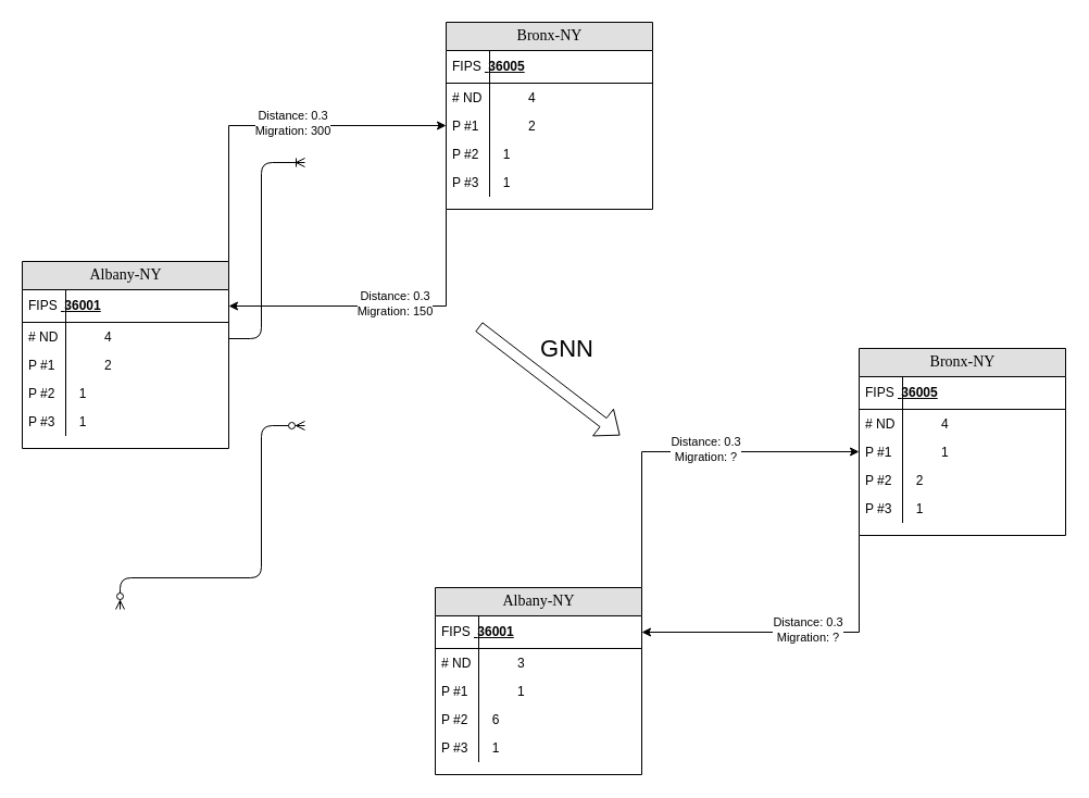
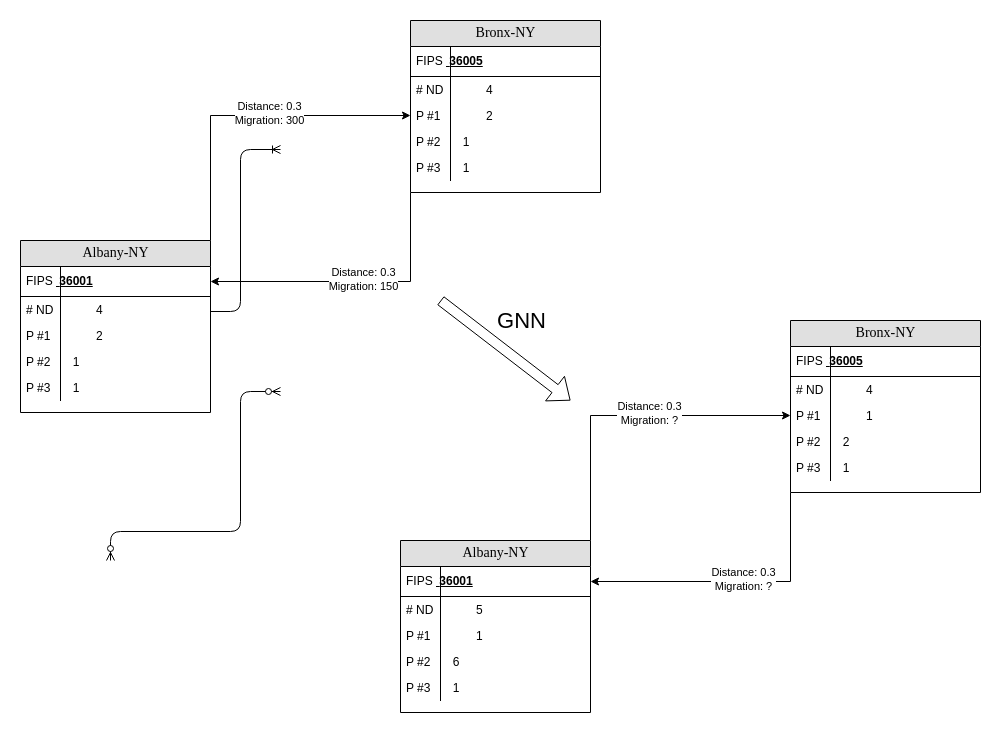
  <mxCell id="0" />
  <mxCell id="1" parent="0" />
  <mxCell id="2" value="" style="edgeStyle=orthogonalEdgeStyle;html=1;endArrow=ERoneToMany;startArrow=ERmandOne;labelBackgroundColor=none;fontFamily=Verdana;fontSize=14;entryX=0;entryY=0.5;exitX=0;exitY=0.5;" parent="1" edge="1"><mxGeometry width="100" height="100" relative="1" as="geometry"><mxPoint x="90" y="340" as="sourcePoint" /><mxPoint x="280" y="149" as="targetPoint" /><Array as="points"><mxPoint x="240" y="311" /><mxPoint x="240" y="149" /></Array></mxGeometry></mxCell>
  <mxCell id="3" value="" style="edgeStyle=orthogonalEdgeStyle;html=1;endArrow=ERzeroToMany;endFill=1;startArrow=ERzeroToMany;labelBackgroundColor=none;fontFamily=Verdana;fontSize=14;entryX=0;entryY=0.5;exitX=0;exitY=0.5;" parent="1" edge="1"><mxGeometry width="100" height="100" relative="1" as="geometry"><mxPoint x="110" y="560" as="sourcePoint" /><mxPoint x="280" y="391" as="targetPoint" /><Array as="points"><mxPoint x="240" y="531" /><mxPoint x="240" y="391" /></Array></mxGeometry></mxCell>
  <mxCell id="4" style="edgeStyle=orthogonalEdgeStyle;rounded=0;orthogonalLoop=1;jettySize=auto;html=1;exitX=1;exitY=0;exitDx=0;exitDy=0;entryX=0;entryY=0.5;entryDx=0;entryDy=0;" edge="1" parent="1" source="6" target="24"><mxGeometry relative="1" as="geometry" /></mxCell>
  <mxCell id="5" value="Distance: 0.3&lt;br&gt;Migration: 300" style="edgeLabel;html=1;align=center;verticalAlign=middle;resizable=0;points=[];" vertex="1" connectable="0" parent="4"><mxGeometry x="0.135" y="3" relative="1" as="geometry"><mxPoint x="-1" as="offset" /></mxGeometry></mxCell>
  <mxCell id="6" value="Albany-NY" style="swimlane;html=1;fontStyle=0;childLayout=stackLayout;horizontal=1;startSize=26;fillColor=#e0e0e0;horizontalStack=0;resizeParent=1;resizeLast=0;collapsible=1;marginBottom=0;swimlaneFillColor=#ffffff;align=center;rounded=0;shadow=0;comic=0;labelBackgroundColor=none;strokeWidth=1;fontFamily=Verdana;fontSize=14" parent="1" vertex="1"><mxGeometry x="20" y="240" width="190" height="172" as="geometry" /></mxCell>
  <mxCell id="7" value="&lt;span style=&quot;white-space: pre;&quot;&gt; &lt;/span&gt;36001" style="shape=partialRectangle;top=0;left=0;right=0;bottom=1;html=1;align=left;verticalAlign=middle;fillColor=none;spacingLeft=34;spacingRight=4;whiteSpace=wrap;overflow=hidden;rotatable=0;points=[[0,0.5],[1,0.5]];portConstraint=eastwest;dropTarget=0;fontStyle=5;" parent="6" vertex="1"><mxGeometry y="26" width="190" height="30" as="geometry" /></mxCell>
  <mxCell id="8" value="FIPS" style="shape=partialRectangle;top=0;left=0;bottom=0;html=1;fillColor=none;align=left;verticalAlign=middle;spacingLeft=4;spacingRight=4;whiteSpace=wrap;overflow=hidden;rotatable=0;points=[];portConstraint=eastwest;part=1;" parent="7" vertex="1" connectable="0"><mxGeometry width="40" height="30" as="geometry" /></mxCell>
  <mxCell id="9" value="&lt;blockquote style=&quot;margin: 0 0 0 40px; border: none; padding: 0px;&quot;&gt;4&lt;/blockquote&gt;" style="shape=partialRectangle;top=0;left=0;right=0;bottom=0;html=1;align=left;verticalAlign=top;fillColor=none;spacingLeft=34;spacingRight=4;whiteSpace=wrap;overflow=hidden;rotatable=0;points=[[0,0.5],[1,0.5]];portConstraint=eastwest;dropTarget=0;" parent="6" vertex="1"><mxGeometry y="56" width="190" height="26" as="geometry" /></mxCell>
  <mxCell id="10" value="# ND" style="shape=partialRectangle;top=0;left=0;bottom=0;html=1;fillColor=none;align=left;verticalAlign=top;spacingLeft=4;spacingRight=4;whiteSpace=wrap;overflow=hidden;rotatable=0;points=[];portConstraint=eastwest;part=1;" parent="9" vertex="1" connectable="0"><mxGeometry width="40" height="26" as="geometry" /></mxCell>
  <mxCell id="11" value="&lt;blockquote style=&quot;margin: 0 0 0 40px; border: none; padding: 0px;&quot;&gt;2&lt;/blockquote&gt;" style="shape=partialRectangle;top=0;left=0;right=0;bottom=0;html=1;align=left;verticalAlign=top;fillColor=none;spacingLeft=34;spacingRight=4;whiteSpace=wrap;overflow=hidden;rotatable=0;points=[[0,0.5],[1,0.5]];portConstraint=eastwest;dropTarget=0;" parent="6" vertex="1"><mxGeometry y="82" width="190" height="26" as="geometry" /></mxCell>
  <mxCell id="12" value="P #1" style="shape=partialRectangle;top=0;left=0;bottom=0;html=1;fillColor=none;align=left;verticalAlign=top;spacingLeft=4;spacingRight=4;whiteSpace=wrap;overflow=hidden;rotatable=0;points=[];portConstraint=eastwest;part=1;" parent="11" vertex="1" connectable="0"><mxGeometry width="40" height="26" as="geometry" /></mxCell>
  <mxCell id="13" value="&lt;span style=&quot;white-space: pre;&quot;&gt; &lt;/span&gt;&amp;nbsp; &amp;nbsp; 1&lt;br&gt;&lt;span style=&quot;white-space: pre;&quot;&gt;&lt;/span&gt;" style="shape=partialRectangle;top=0;left=0;right=0;bottom=0;html=1;align=left;verticalAlign=top;fillColor=none;spacingLeft=34;spacingRight=4;whiteSpace=wrap;overflow=hidden;rotatable=0;points=[[0,0.5],[1,0.5]];portConstraint=eastwest;dropTarget=0;" parent="6" vertex="1"><mxGeometry y="108" width="190" height="26" as="geometry" /></mxCell>
  <mxCell id="14" value="P #2" style="shape=partialRectangle;top=0;left=0;bottom=0;html=1;fillColor=none;align=left;verticalAlign=top;spacingLeft=4;spacingRight=4;whiteSpace=wrap;overflow=hidden;rotatable=0;points=[];portConstraint=eastwest;part=1;" parent="13" vertex="1" connectable="0"><mxGeometry width="40" height="26" as="geometry" /></mxCell>
  <mxCell id="15" value="&lt;span style=&quot;white-space: pre;&quot;&gt; &lt;/span&gt;&amp;nbsp; &amp;nbsp; 1" style="shape=partialRectangle;top=0;left=0;right=0;bottom=0;html=1;align=left;verticalAlign=top;fillColor=none;spacingLeft=34;spacingRight=4;whiteSpace=wrap;overflow=hidden;rotatable=0;points=[[0,0.5],[1,0.5]];portConstraint=eastwest;dropTarget=0;" parent="6" vertex="1"><mxGeometry y="134" width="190" height="26" as="geometry" /></mxCell>
  <mxCell id="16" value="P #3" style="shape=partialRectangle;top=0;left=0;bottom=0;html=1;fillColor=none;align=left;verticalAlign=top;spacingLeft=4;spacingRight=4;whiteSpace=wrap;overflow=hidden;rotatable=0;points=[];portConstraint=eastwest;part=1;" parent="15" vertex="1" connectable="0"><mxGeometry width="40" height="26" as="geometry" /></mxCell>
  <mxCell id="17" style="edgeStyle=orthogonalEdgeStyle;rounded=0;orthogonalLoop=1;jettySize=auto;html=1;exitX=0;exitY=1;exitDx=0;exitDy=0;entryX=1;entryY=0.5;entryDx=0;entryDy=0;" edge="1" parent="1" source="19" target="7"><mxGeometry relative="1" as="geometry" /></mxCell>
  <mxCell id="18" value="Distance: 0.3&lt;br&gt;Migration: 150" style="edgeLabel;html=1;align=center;verticalAlign=middle;resizable=0;points=[];" vertex="1" connectable="0" parent="17"><mxGeometry x="-0.043" y="-3" relative="1" as="geometry"><mxPoint x="1" as="offset" /></mxGeometry></mxCell>
  <mxCell id="19" value="Bronx-NY" style="swimlane;html=1;fontStyle=0;childLayout=stackLayout;horizontal=1;startSize=26;fillColor=#e0e0e0;horizontalStack=0;resizeParent=1;resizeLast=0;collapsible=1;marginBottom=0;swimlaneFillColor=#ffffff;align=center;rounded=0;shadow=0;comic=0;labelBackgroundColor=none;strokeWidth=1;fontFamily=Verdana;fontSize=14" vertex="1" parent="1"><mxGeometry x="410" y="20" width="190" height="172" as="geometry" /></mxCell>
  <mxCell id="20" value="&lt;span style=&quot;white-space: pre;&quot;&gt; &lt;/span&gt;36005" style="shape=partialRectangle;top=0;left=0;right=0;bottom=1;html=1;align=left;verticalAlign=middle;fillColor=none;spacingLeft=34;spacingRight=4;whiteSpace=wrap;overflow=hidden;rotatable=0;points=[[0,0.5],[1,0.5]];portConstraint=eastwest;dropTarget=0;fontStyle=5;" vertex="1" parent="19"><mxGeometry y="26" width="190" height="30" as="geometry" /></mxCell>
  <mxCell id="21" value="FIPS" style="shape=partialRectangle;top=0;left=0;bottom=0;html=1;fillColor=none;align=left;verticalAlign=middle;spacingLeft=4;spacingRight=4;whiteSpace=wrap;overflow=hidden;rotatable=0;points=[];portConstraint=eastwest;part=1;" vertex="1" connectable="0" parent="20"><mxGeometry width="40" height="30" as="geometry" /></mxCell>
  <mxCell id="22" value="&lt;blockquote style=&quot;margin: 0 0 0 40px; border: none; padding: 0px;&quot;&gt;4&lt;/blockquote&gt;" style="shape=partialRectangle;top=0;left=0;right=0;bottom=0;html=1;align=left;verticalAlign=top;fillColor=none;spacingLeft=34;spacingRight=4;whiteSpace=wrap;overflow=hidden;rotatable=0;points=[[0,0.5],[1,0.5]];portConstraint=eastwest;dropTarget=0;" vertex="1" parent="19"><mxGeometry y="56" width="190" height="26" as="geometry" /></mxCell>
  <mxCell id="23" value="# ND" style="shape=partialRectangle;top=0;left=0;bottom=0;html=1;fillColor=none;align=left;verticalAlign=top;spacingLeft=4;spacingRight=4;whiteSpace=wrap;overflow=hidden;rotatable=0;points=[];portConstraint=eastwest;part=1;" vertex="1" connectable="0" parent="22"><mxGeometry width="40" height="26" as="geometry" /></mxCell>
  <mxCell id="24" value="&lt;blockquote style=&quot;margin: 0 0 0 40px; border: none; padding: 0px;&quot;&gt;2&lt;/blockquote&gt;" style="shape=partialRectangle;top=0;left=0;right=0;bottom=0;html=1;align=left;verticalAlign=top;fillColor=none;spacingLeft=34;spacingRight=4;whiteSpace=wrap;overflow=hidden;rotatable=0;points=[[0,0.5],[1,0.5]];portConstraint=eastwest;dropTarget=0;" vertex="1" parent="19"><mxGeometry y="82" width="190" height="26" as="geometry" /></mxCell>
  <mxCell id="25" value="P #1" style="shape=partialRectangle;top=0;left=0;bottom=0;html=1;fillColor=none;align=left;verticalAlign=top;spacingLeft=4;spacingRight=4;whiteSpace=wrap;overflow=hidden;rotatable=0;points=[];portConstraint=eastwest;part=1;" vertex="1" connectable="0" parent="24"><mxGeometry width="40" height="26" as="geometry" /></mxCell>
  <mxCell id="26" value="&lt;span style=&quot;white-space: pre;&quot;&gt; &lt;/span&gt;&amp;nbsp; &amp;nbsp; 1&lt;br&gt;&lt;span style=&quot;white-space: pre;&quot;&gt;&lt;/span&gt;" style="shape=partialRectangle;top=0;left=0;right=0;bottom=0;html=1;align=left;verticalAlign=top;fillColor=none;spacingLeft=34;spacingRight=4;whiteSpace=wrap;overflow=hidden;rotatable=0;points=[[0,0.5],[1,0.5]];portConstraint=eastwest;dropTarget=0;" vertex="1" parent="19"><mxGeometry y="108" width="190" height="26" as="geometry" /></mxCell>
  <mxCell id="27" value="P #2" style="shape=partialRectangle;top=0;left=0;bottom=0;html=1;fillColor=none;align=left;verticalAlign=top;spacingLeft=4;spacingRight=4;whiteSpace=wrap;overflow=hidden;rotatable=0;points=[];portConstraint=eastwest;part=1;" vertex="1" connectable="0" parent="26"><mxGeometry width="40" height="26" as="geometry" /></mxCell>
  <mxCell id="28" value="&lt;span style=&quot;white-space: pre;&quot;&gt; &lt;/span&gt;&amp;nbsp; &amp;nbsp; 1" style="shape=partialRectangle;top=0;left=0;right=0;bottom=0;html=1;align=left;verticalAlign=top;fillColor=none;spacingLeft=34;spacingRight=4;whiteSpace=wrap;overflow=hidden;rotatable=0;points=[[0,0.5],[1,0.5]];portConstraint=eastwest;dropTarget=0;" vertex="1" parent="19"><mxGeometry y="134" width="190" height="26" as="geometry" /></mxCell>
  <mxCell id="29" value="P #3" style="shape=partialRectangle;top=0;left=0;bottom=0;html=1;fillColor=none;align=left;verticalAlign=top;spacingLeft=4;spacingRight=4;whiteSpace=wrap;overflow=hidden;rotatable=0;points=[];portConstraint=eastwest;part=1;" vertex="1" connectable="0" parent="28"><mxGeometry width="40" height="26" as="geometry" /></mxCell>
  <mxCell id="30" style="edgeStyle=orthogonalEdgeStyle;rounded=0;orthogonalLoop=1;jettySize=auto;html=1;exitX=1;exitY=0;exitDx=0;exitDy=0;entryX=0;entryY=0.5;entryDx=0;entryDy=0;" edge="1" parent="1" source="32" target="50"><mxGeometry relative="1" as="geometry" /></mxCell>
  <mxCell id="31" value="Distance: 0.3&lt;br&gt;Migration: ?" style="edgeLabel;html=1;align=center;verticalAlign=middle;resizable=0;points=[];" vertex="1" connectable="0" parent="30"><mxGeometry x="0.135" y="3" relative="1" as="geometry"><mxPoint x="-1" as="offset" /></mxGeometry></mxCell>
  <mxCell id="32" value="Albany-NY" style="swimlane;html=1;fontStyle=0;childLayout=stackLayout;horizontal=1;startSize=26;fillColor=#e0e0e0;horizontalStack=0;resizeParent=1;resizeLast=0;collapsible=1;marginBottom=0;swimlaneFillColor=#ffffff;align=center;rounded=0;shadow=0;comic=0;labelBackgroundColor=none;strokeWidth=1;fontFamily=Verdana;fontSize=14" vertex="1" parent="1"><mxGeometry x="400" y="540" width="190" height="172" as="geometry" /></mxCell>
  <mxCell id="33" value="&lt;span style=&quot;white-space: pre;&quot;&gt; &lt;/span&gt;36001" style="shape=partialRectangle;top=0;left=0;right=0;bottom=1;html=1;align=left;verticalAlign=middle;fillColor=none;spacingLeft=34;spacingRight=4;whiteSpace=wrap;overflow=hidden;rotatable=0;points=[[0,0.5],[1,0.5]];portConstraint=eastwest;dropTarget=0;fontStyle=5;" vertex="1" parent="32"><mxGeometry y="26" width="190" height="30" as="geometry" /></mxCell>
  <mxCell id="34" value="FIPS" style="shape=partialRectangle;top=0;left=0;bottom=0;html=1;fillColor=none;align=left;verticalAlign=middle;spacingLeft=4;spacingRight=4;whiteSpace=wrap;overflow=hidden;rotatable=0;points=[];portConstraint=eastwest;part=1;" vertex="1" connectable="0" parent="33"><mxGeometry width="40" height="30" as="geometry" /></mxCell>
- <mxCell id="35" value="&lt;blockquote style=&quot;margin: 0 0 0 40px; border: none; padding: 0px;&quot;&gt;3&lt;/blockquote&gt;" style="shape=partialRectangle;top=0;left=0;right=0;bottom=0;html=1;align=left;verticalAlign=top;fillColor=none;spacingLeft=34;spacingRight=4;whiteSpace=wrap;overflow=hidden;rotatable=0;points=[[0,0.5],[1,0.5]];portConstraint=eastwest;dropTarget=0;" vertex="1" parent="32"><mxGeometry y="56" width="190" height="26" as="geometry" /></mxCell>
+ <mxCell id="35" value="&lt;blockquote style=&quot;margin: 0 0 0 40px; border: none; padding: 0px;&quot;&gt;5&lt;/blockquote&gt;" style="shape=partialRectangle;top=0;left=0;right=0;bottom=0;html=1;align=left;verticalAlign=top;fillColor=none;spacingLeft=34;spacingRight=4;whiteSpace=wrap;overflow=hidden;rotatable=0;points=[[0,0.5],[1,0.5]];portConstraint=eastwest;dropTarget=0;" vertex="1" parent="32"><mxGeometry y="56" width="190" height="26" as="geometry" /></mxCell>
  <mxCell id="36" value="# ND" style="shape=partialRectangle;top=0;left=0;bottom=0;html=1;fillColor=none;align=left;verticalAlign=top;spacingLeft=4;spacingRight=4;whiteSpace=wrap;overflow=hidden;rotatable=0;points=[];portConstraint=eastwest;part=1;" vertex="1" connectable="0" parent="35"><mxGeometry width="40" height="26" as="geometry" /></mxCell>
  <mxCell id="37" value="&lt;blockquote style=&quot;margin: 0 0 0 40px; border: none; padding: 0px;&quot;&gt;1&lt;/blockquote&gt;" style="shape=partialRectangle;top=0;left=0;right=0;bottom=0;html=1;align=left;verticalAlign=top;fillColor=none;spacingLeft=34;spacingRight=4;whiteSpace=wrap;overflow=hidden;rotatable=0;points=[[0,0.5],[1,0.5]];portConstraint=eastwest;dropTarget=0;" vertex="1" parent="32"><mxGeometry y="82" width="190" height="26" as="geometry" /></mxCell>
  <mxCell id="38" value="P #1" style="shape=partialRectangle;top=0;left=0;bottom=0;html=1;fillColor=none;align=left;verticalAlign=top;spacingLeft=4;spacingRight=4;whiteSpace=wrap;overflow=hidden;rotatable=0;points=[];portConstraint=eastwest;part=1;" vertex="1" connectable="0" parent="37"><mxGeometry width="40" height="26" as="geometry" /></mxCell>
  <mxCell id="39" value="&lt;span style=&quot;white-space: pre;&quot;&gt; &lt;/span&gt;&amp;nbsp; &amp;nbsp; 6&lt;br&gt;&lt;span style=&quot;white-space: pre;&quot;&gt;&lt;/span&gt;" style="shape=partialRectangle;top=0;left=0;right=0;bottom=0;html=1;align=left;verticalAlign=top;fillColor=none;spacingLeft=34;spacingRight=4;whiteSpace=wrap;overflow=hidden;rotatable=0;points=[[0,0.5],[1,0.5]];portConstraint=eastwest;dropTarget=0;" vertex="1" parent="32"><mxGeometry y="108" width="190" height="26" as="geometry" /></mxCell>
  <mxCell id="40" value="P #2" style="shape=partialRectangle;top=0;left=0;bottom=0;html=1;fillColor=none;align=left;verticalAlign=top;spacingLeft=4;spacingRight=4;whiteSpace=wrap;overflow=hidden;rotatable=0;points=[];portConstraint=eastwest;part=1;" vertex="1" connectable="0" parent="39"><mxGeometry width="40" height="26" as="geometry" /></mxCell>
  <mxCell id="41" value="&lt;span style=&quot;white-space: pre;&quot;&gt; &lt;/span&gt;&amp;nbsp; &amp;nbsp; 1" style="shape=partialRectangle;top=0;left=0;right=0;bottom=0;html=1;align=left;verticalAlign=top;fillColor=none;spacingLeft=34;spacingRight=4;whiteSpace=wrap;overflow=hidden;rotatable=0;points=[[0,0.5],[1,0.5]];portConstraint=eastwest;dropTarget=0;" vertex="1" parent="32"><mxGeometry y="134" width="190" height="26" as="geometry" /></mxCell>
  <mxCell id="42" value="P #3" style="shape=partialRectangle;top=0;left=0;bottom=0;html=1;fillColor=none;align=left;verticalAlign=top;spacingLeft=4;spacingRight=4;whiteSpace=wrap;overflow=hidden;rotatable=0;points=[];portConstraint=eastwest;part=1;" vertex="1" connectable="0" parent="41"><mxGeometry width="40" height="26" as="geometry" /></mxCell>
  <mxCell id="43" style="edgeStyle=orthogonalEdgeStyle;rounded=0;orthogonalLoop=1;jettySize=auto;html=1;exitX=0;exitY=1;exitDx=0;exitDy=0;entryX=1;entryY=0.5;entryDx=0;entryDy=0;" edge="1" parent="1" source="45" target="33"><mxGeometry relative="1" as="geometry" /></mxCell>
  <mxCell id="44" value="Distance: 0.3&lt;br&gt;Migration: ?" style="edgeLabel;html=1;align=center;verticalAlign=middle;resizable=0;points=[];" vertex="1" connectable="0" parent="43"><mxGeometry x="-0.043" y="-3" relative="1" as="geometry"><mxPoint x="1" as="offset" /></mxGeometry></mxCell>
  <mxCell id="45" value="Bronx-NY" style="swimlane;html=1;fontStyle=0;childLayout=stackLayout;horizontal=1;startSize=26;fillColor=#e0e0e0;horizontalStack=0;resizeParent=1;resizeLast=0;collapsible=1;marginBottom=0;swimlaneFillColor=#ffffff;align=center;rounded=0;shadow=0;comic=0;labelBackgroundColor=none;strokeWidth=1;fontFamily=Verdana;fontSize=14" vertex="1" parent="1"><mxGeometry x="790" y="320" width="190" height="172" as="geometry" /></mxCell>
  <mxCell id="46" value="&lt;span style=&quot;white-space: pre;&quot;&gt; &lt;/span&gt;36005" style="shape=partialRectangle;top=0;left=0;right=0;bottom=1;html=1;align=left;verticalAlign=middle;fillColor=none;spacingLeft=34;spacingRight=4;whiteSpace=wrap;overflow=hidden;rotatable=0;points=[[0,0.5],[1,0.5]];portConstraint=eastwest;dropTarget=0;fontStyle=5;" vertex="1" parent="45"><mxGeometry y="26" width="190" height="30" as="geometry" /></mxCell>
  <mxCell id="47" value="FIPS" style="shape=partialRectangle;top=0;left=0;bottom=0;html=1;fillColor=none;align=left;verticalAlign=middle;spacingLeft=4;spacingRight=4;whiteSpace=wrap;overflow=hidden;rotatable=0;points=[];portConstraint=eastwest;part=1;" vertex="1" connectable="0" parent="46"><mxGeometry width="40" height="30" as="geometry" /></mxCell>
  <mxCell id="48" value="&lt;blockquote style=&quot;margin: 0 0 0 40px; border: none; padding: 0px;&quot;&gt;4&lt;/blockquote&gt;" style="shape=partialRectangle;top=0;left=0;right=0;bottom=0;html=1;align=left;verticalAlign=top;fillColor=none;spacingLeft=34;spacingRight=4;whiteSpace=wrap;overflow=hidden;rotatable=0;points=[[0,0.5],[1,0.5]];portConstraint=eastwest;dropTarget=0;" vertex="1" parent="45"><mxGeometry y="56" width="190" height="26" as="geometry" /></mxCell>
  <mxCell id="49" value="# ND" style="shape=partialRectangle;top=0;left=0;bottom=0;html=1;fillColor=none;align=left;verticalAlign=top;spacingLeft=4;spacingRight=4;whiteSpace=wrap;overflow=hidden;rotatable=0;points=[];portConstraint=eastwest;part=1;" vertex="1" connectable="0" parent="48"><mxGeometry width="40" height="26" as="geometry" /></mxCell>
  <mxCell id="50" value="&lt;blockquote style=&quot;margin: 0 0 0 40px; border: none; padding: 0px;&quot;&gt;1&lt;/blockquote&gt;" style="shape=partialRectangle;top=0;left=0;right=0;bottom=0;html=1;align=left;verticalAlign=top;fillColor=none;spacingLeft=34;spacingRight=4;whiteSpace=wrap;overflow=hidden;rotatable=0;points=[[0,0.5],[1,0.5]];portConstraint=eastwest;dropTarget=0;" vertex="1" parent="45"><mxGeometry y="82" width="190" height="26" as="geometry" /></mxCell>
  <mxCell id="51" value="P #1" style="shape=partialRectangle;top=0;left=0;bottom=0;html=1;fillColor=none;align=left;verticalAlign=top;spacingLeft=4;spacingRight=4;whiteSpace=wrap;overflow=hidden;rotatable=0;points=[];portConstraint=eastwest;part=1;" vertex="1" connectable="0" parent="50"><mxGeometry width="40" height="26" as="geometry" /></mxCell>
  <mxCell id="52" value="&lt;span style=&quot;white-space: pre;&quot;&gt; &lt;/span&gt;&amp;nbsp; &amp;nbsp; 2&lt;br&gt;&lt;span style=&quot;white-space: pre;&quot;&gt;&lt;/span&gt;" style="shape=partialRectangle;top=0;left=0;right=0;bottom=0;html=1;align=left;verticalAlign=top;fillColor=none;spacingLeft=34;spacingRight=4;whiteSpace=wrap;overflow=hidden;rotatable=0;points=[[0,0.5],[1,0.5]];portConstraint=eastwest;dropTarget=0;" vertex="1" parent="45"><mxGeometry y="108" width="190" height="26" as="geometry" /></mxCell>
  <mxCell id="53" value="P #2" style="shape=partialRectangle;top=0;left=0;bottom=0;html=1;fillColor=none;align=left;verticalAlign=top;spacingLeft=4;spacingRight=4;whiteSpace=wrap;overflow=hidden;rotatable=0;points=[];portConstraint=eastwest;part=1;" vertex="1" connectable="0" parent="52"><mxGeometry width="40" height="26" as="geometry" /></mxCell>
  <mxCell id="54" value="&lt;span style=&quot;white-space: pre;&quot;&gt; &lt;/span&gt;&amp;nbsp; &amp;nbsp; 1" style="shape=partialRectangle;top=0;left=0;right=0;bottom=0;html=1;align=left;verticalAlign=top;fillColor=none;spacingLeft=34;spacingRight=4;whiteSpace=wrap;overflow=hidden;rotatable=0;points=[[0,0.5],[1,0.5]];portConstraint=eastwest;dropTarget=0;" vertex="1" parent="45"><mxGeometry y="134" width="190" height="26" as="geometry" /></mxCell>
  <mxCell id="55" value="P #3" style="shape=partialRectangle;top=0;left=0;bottom=0;html=1;fillColor=none;align=left;verticalAlign=top;spacingLeft=4;spacingRight=4;whiteSpace=wrap;overflow=hidden;rotatable=0;points=[];portConstraint=eastwest;part=1;" vertex="1" connectable="0" parent="54"><mxGeometry width="40" height="26" as="geometry" /></mxCell>
  <mxCell id="56" value="" style="shape=flexArrow;endArrow=classic;html=1;rounded=0;" edge="1" parent="1"><mxGeometry width="50" height="50" relative="1" as="geometry"><mxPoint x="440" y="300" as="sourcePoint" /><mxPoint x="570" y="400" as="targetPoint" /></mxGeometry></mxCell>
  <mxCell id="57" value="&lt;font style=&quot;font-size: 22px;&quot;&gt;GNN&lt;/font&gt;" style="edgeLabel;html=1;align=center;verticalAlign=middle;resizable=0;points=[];" vertex="1" connectable="0" parent="56"><mxGeometry x="-0.333" relative="1" as="geometry"><mxPoint x="37" y="-13" as="offset" /></mxGeometry></mxCell>
